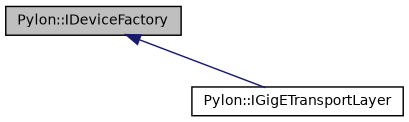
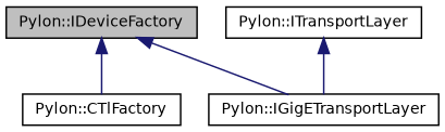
  digraph {
    node [color=black fillcolor=white fontname=Helvetica fontsize=10 shape=record style=filled]
    edge [color=midnightblue dir=back fontname=Helvetica fontsize=10 labelfontname=Helvetica labelfontsize=10 style=solid]
    n1 [fillcolor=grey75 fontcolor=black height=0.2 label="Pylon::IDeviceFactory" width=0.4]
+   n2 [height=0.2 label="Pylon::CTlFactory" width=0.4]
    n3 [height=0.2 label="Pylon::IGigETransportLayer" width=0.4]
+   n4 [height=0.2 label="Pylon::ITransportLayer" width=0.4]
+   n1 -> n2
    n1 -> n3
+   n4 -> n3
  }
